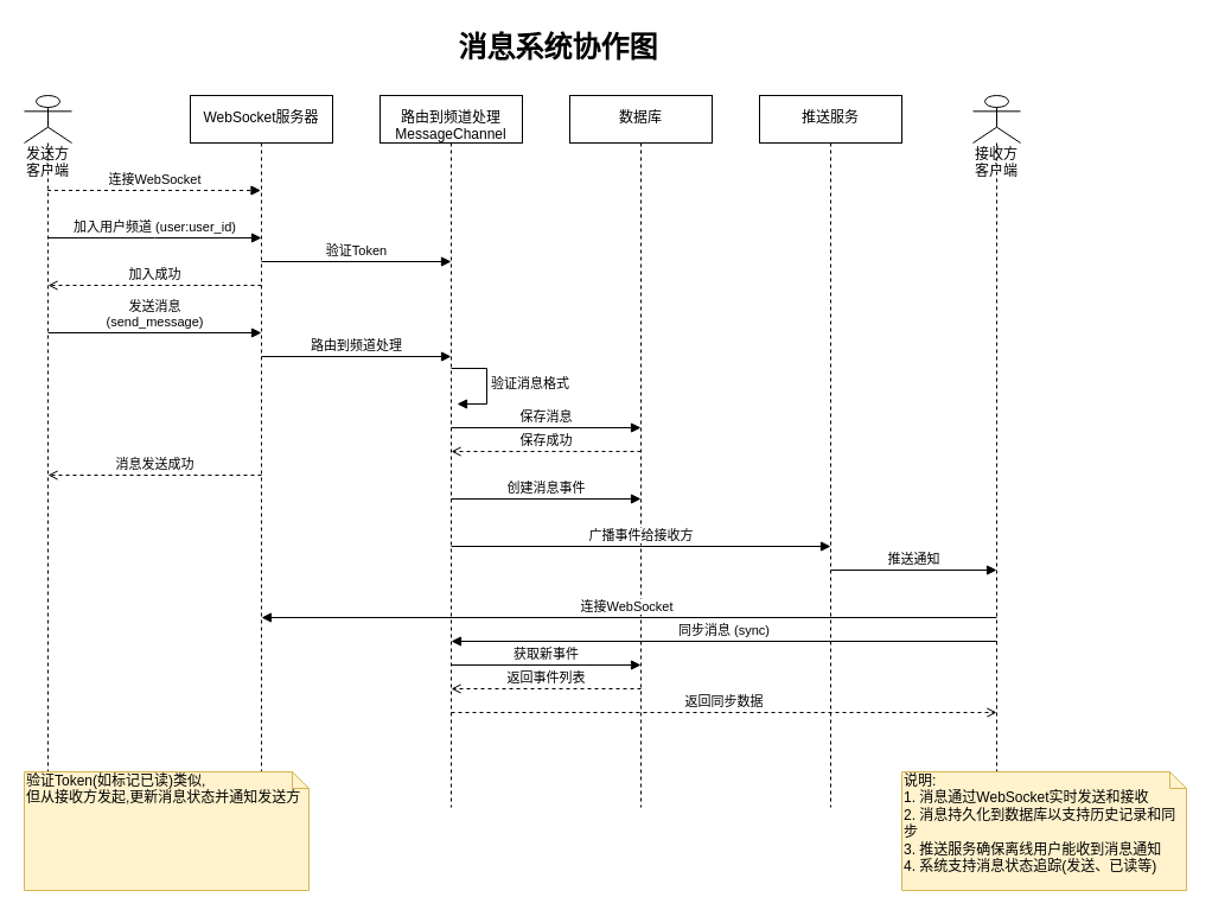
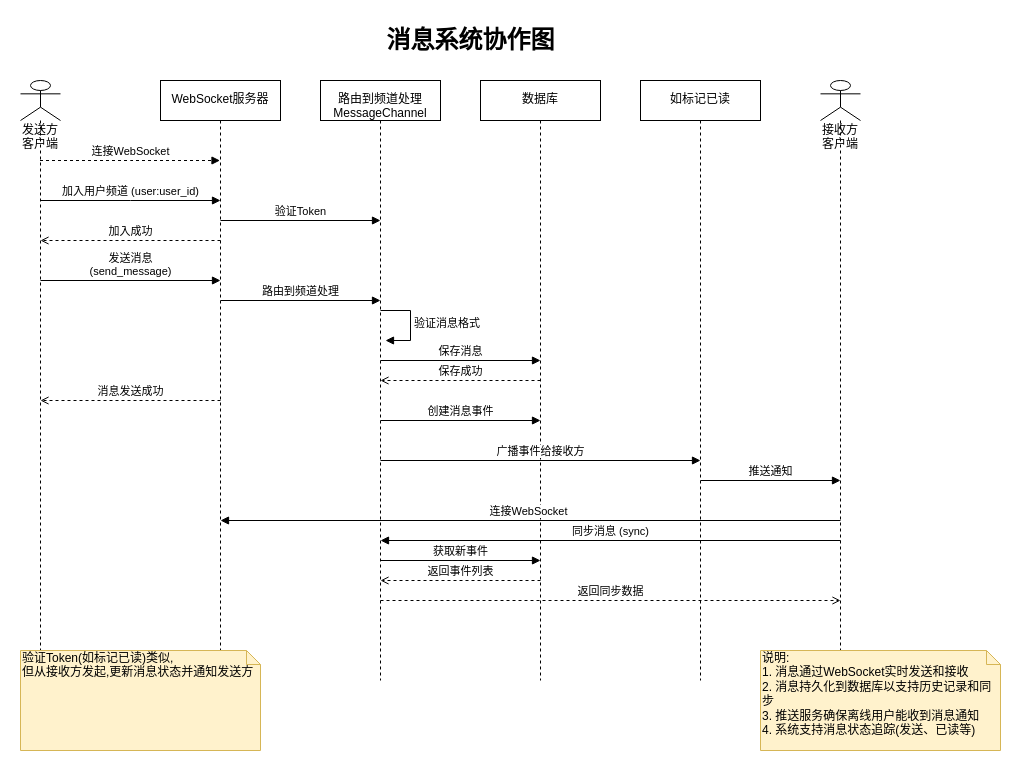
  <mxCell id="0" />
  <mxCell id="1" parent="0" />
  <mxCell id="2" value="发送方客户端" style="shape=umlLifeline;participant=umlActor;perimeter=lifelinePerimeter;whiteSpace=wrap;html=1;container=1;collapsible=0;recursiveResize=0;verticalAlign=top;spacingTop=36;outlineConnect=0;" parent="1" vertex="1"><mxGeometry x="20" y="80" width="40" height="600" as="geometry" /></mxCell>
  <mxCell id="3" value="接收方客户端" style="shape=umlLifeline;participant=umlActor;perimeter=lifelinePerimeter;whiteSpace=wrap;html=1;container=1;collapsible=0;recursiveResize=0;verticalAlign=top;spacingTop=36;outlineConnect=0;" parent="1" vertex="1"><mxGeometry x="820" y="80" width="40" height="600" as="geometry" /></mxCell>
  <mxCell id="4" value="WebSocket服务器" style="shape=umlLifeline;perimeter=lifelinePerimeter;whiteSpace=wrap;html=1;container=1;collapsible=0;recursiveResize=0;verticalAlign=top;spacingTop=5;outlineConnect=0;" parent="1" vertex="1"><mxGeometry x="160" y="80" width="120" height="600" as="geometry" /></mxCell>
  <mxCell id="5" value="路由到频道处理&#10;MessageChannel" style="shape=umlLifeline;perimeter=lifelinePerimeter;whiteSpace=wrap;html=1;container=1;collapsible=0;recursiveResize=0;verticalAlign=top;spacingTop=5;outlineConnect=0;" parent="1" vertex="1"><mxGeometry x="320" y="80" width="120" height="600" as="geometry" /></mxCell>
  <mxCell id="6" value="数据库" style="shape=umlLifeline;perimeter=lifelinePerimeter;whiteSpace=wrap;html=1;container=1;collapsible=0;recursiveResize=0;verticalAlign=top;spacingTop=5;outlineConnect=0;dashed=0;" parent="1" vertex="1"><mxGeometry x="480" y="80" width="120" height="600" as="geometry" /></mxCell>
- <mxCell id="7" value="推送服务" style="shape=umlLifeline;perimeter=lifelinePerimeter;whiteSpace=wrap;html=1;container=1;collapsible=0;recursiveResize=0;verticalAlign=top;spacingTop=5;outlineConnect=0;" parent="1" vertex="1"><mxGeometry x="640" y="80" width="120" height="600" as="geometry" /></mxCell>
+ <mxCell id="7" value="如标记已读" style="shape=umlLifeline;perimeter=lifelinePerimeter;whiteSpace=wrap;html=1;container=1;collapsible=0;recursiveResize=0;verticalAlign=top;spacingTop=5;outlineConnect=0;" parent="1" vertex="1"><mxGeometry x="640" y="80" width="120" height="600" as="geometry" /></mxCell>
  <mxCell id="8" value="连接WebSocket" style="html=1;verticalAlign=bottom;startArrow=none;endArrow=block;startSize=8;curved=0;rounded=0;dashed=1;" parent="1" source="2" target="4" edge="1"><mxGeometry relative="1" as="geometry"><mxPoint x="40" y="160" as="sourcePoint" /><Array as="points"><mxPoint x="130" y="160" /></Array><mxPoint as="offset" /></mxGeometry></mxCell>
  <mxCell id="9" value="加入用户频道 (user:user_id)" style="html=1;verticalAlign=bottom;startArrow=none;endArrow=block;startSize=8;curved=0;rounded=0;" parent="1" edge="1"><mxGeometry relative="1" as="geometry"><mxPoint x="40" y="200" as="sourcePoint" /><mxPoint x="220" y="200" as="targetPoint" /><Array as="points"><mxPoint x="130" y="200" /></Array></mxGeometry></mxCell>
  <mxCell id="10" value="验证Token" style="html=1;verticalAlign=bottom;startArrow=none;endArrow=block;startSize=8;curved=0;rounded=0;" parent="1" edge="1"><mxGeometry relative="1" as="geometry"><mxPoint x="220" y="220" as="sourcePoint" /><mxPoint x="380" y="220" as="targetPoint" /></mxGeometry></mxCell>
  <mxCell id="11" value="加入成功" style="html=1;verticalAlign=bottom;startArrow=none;endArrow=open;startSize=8;curved=0;rounded=0;dashed=1;" parent="1" edge="1"><mxGeometry relative="1" as="geometry"><mxPoint x="220" y="240" as="sourcePoint" /><mxPoint x="40" y="240" as="targetPoint" /></mxGeometry></mxCell>
  <mxCell id="12" value="发送消息&#10;(send_message)" style="html=1;verticalAlign=bottom;startArrow=none;endArrow=block;startSize=8;curved=0;rounded=0;" parent="1" edge="1"><mxGeometry relative="1" as="geometry"><mxPoint x="40" y="280" as="sourcePoint" /><mxPoint x="220" y="280" as="targetPoint" /></mxGeometry></mxCell>
  <mxCell id="13" value="路由到频道处理" style="html=1;verticalAlign=bottom;startArrow=none;endArrow=block;startSize=8;curved=0;rounded=0;" parent="1" edge="1"><mxGeometry relative="1" as="geometry"><mxPoint x="220" y="300" as="sourcePoint" /><mxPoint x="380" y="300" as="targetPoint" /></mxGeometry></mxCell>
  <mxCell id="14" value="验证消息格式" style="html=1;align=left;spacingLeft=2;endArrow=block;rounded=0;edgeStyle=orthogonalEdgeStyle;curved=0;rounded=0;" parent="1" edge="1"><mxGeometry relative="1" as="geometry"><mxPoint x="380" y="310" as="sourcePoint" /><Array as="points"><mxPoint x="410" y="310" /><mxPoint x="410" y="340" /></Array><mxPoint x="385" y="340" as="targetPoint" /></mxGeometry></mxCell>
  <mxCell id="15" value="保存消息" style="html=1;verticalAlign=bottom;startArrow=none;endArrow=block;startSize=8;curved=0;rounded=0;" parent="1" edge="1"><mxGeometry relative="1" as="geometry"><mxPoint x="380" y="360" as="sourcePoint" /><mxPoint x="540" y="360" as="targetPoint" /></mxGeometry></mxCell>
  <mxCell id="16" value="保存成功" style="html=1;verticalAlign=bottom;startArrow=none;endArrow=open;startSize=8;curved=0;rounded=0;dashed=1;" parent="1" edge="1"><mxGeometry relative="1" as="geometry"><mxPoint x="540" y="380" as="sourcePoint" /><mxPoint x="380" y="380" as="targetPoint" /></mxGeometry></mxCell>
  <mxCell id="17" value="消息发送成功" style="html=1;verticalAlign=bottom;startArrow=none;endArrow=open;startSize=8;curved=0;rounded=0;dashed=1;" parent="1" edge="1"><mxGeometry relative="1" as="geometry"><mxPoint x="220" y="400" as="sourcePoint" /><mxPoint x="40" y="400" as="targetPoint" /></mxGeometry></mxCell>
  <mxCell id="18" value="创建消息事件" style="html=1;verticalAlign=bottom;startArrow=none;endArrow=block;startSize=8;curved=0;rounded=0;" parent="1" edge="1"><mxGeometry relative="1" as="geometry"><mxPoint x="380" y="420" as="sourcePoint" /><mxPoint x="540" y="420" as="targetPoint" /></mxGeometry></mxCell>
  <mxCell id="19" value="广播事件给接收方" style="html=1;verticalAlign=bottom;startArrow=none;endArrow=block;startSize=8;curved=0;rounded=0;" parent="1" edge="1"><mxGeometry relative="1" as="geometry"><mxPoint x="380" y="460" as="sourcePoint" /><mxPoint x="700" y="460" as="targetPoint" /></mxGeometry></mxCell>
  <mxCell id="20" value="推送通知" style="html=1;verticalAlign=bottom;startArrow=none;endArrow=block;startSize=8;curved=0;rounded=0;" parent="1" edge="1"><mxGeometry relative="1" as="geometry"><mxPoint x="700" y="480" as="sourcePoint" /><mxPoint x="840" y="480" as="targetPoint" /></mxGeometry></mxCell>
  <mxCell id="21" value="连接WebSocket" style="html=1;verticalAlign=bottom;startArrow=none;endArrow=block;startSize=8;curved=0;rounded=0;" parent="1" edge="1"><mxGeometry x="0.006" relative="1" as="geometry"><mxPoint x="840" y="520" as="sourcePoint" /><mxPoint x="220" y="520" as="targetPoint" /><mxPoint as="offset" /></mxGeometry></mxCell>
  <mxCell id="22" value="同步消息 (sync)" style="html=1;verticalAlign=bottom;startArrow=none;endArrow=block;startSize=8;curved=0;rounded=0;" parent="1" edge="1"><mxGeometry relative="1" as="geometry"><mxPoint x="840" y="540" as="sourcePoint" /><mxPoint x="380" y="540" as="targetPoint" /></mxGeometry></mxCell>
  <mxCell id="23" value="获取新事件" style="html=1;verticalAlign=bottom;startArrow=none;endArrow=block;startSize=8;curved=0;rounded=0;" parent="1" edge="1"><mxGeometry relative="1" as="geometry"><mxPoint x="380" y="560" as="sourcePoint" /><mxPoint x="540" y="560" as="targetPoint" /></mxGeometry></mxCell>
  <mxCell id="24" value="返回事件列表" style="html=1;verticalAlign=bottom;startArrow=none;endArrow=open;startSize=8;curved=0;rounded=0;dashed=1;" parent="1" edge="1"><mxGeometry relative="1" as="geometry"><mxPoint x="540" y="580" as="sourcePoint" /><mxPoint x="380" y="580" as="targetPoint" /></mxGeometry></mxCell>
  <mxCell id="25" value="返回同步数据" style="html=1;verticalAlign=bottom;startArrow=none;endArrow=open;startSize=8;curved=0;rounded=0;dashed=1;" parent="1" edge="1"><mxGeometry relative="1" as="geometry"><mxPoint x="380" y="600" as="sourcePoint" /><mxPoint x="840" y="600" as="targetPoint" /></mxGeometry></mxCell>
  <mxCell id="26" value="消息系统协作图" style="text;strokeColor=none;fillColor=none;html=1;fontSize=24;fontStyle=1;verticalAlign=middle;align=center;" parent="1" vertex="1"><mxGeometry x="350" y="20" width="240" height="40" as="geometry" /></mxCell>
  <mxCell id="27" value="说明:&#10;1. 消息通过WebSocket实时发送和接收&#10;2. 消息持久化到数据库以支持历史记录和同步&#10;3. 推送服务确保离线用户能收到消息通知&#10;4. 系统支持消息状态追踪(发送、已读等)" style="shape=note;whiteSpace=wrap;html=1;size=14;verticalAlign=top;align=left;spacingTop=-6;fillColor=#fff2cc;strokeColor=#d6b656;" parent="1" vertex="1"><mxGeometry x="760" y="650" width="240" height="100" as="geometry" /></mxCell>
  <mxCell id="28" value="验证Token(如标记已读)类似,&#10;但从接收方发起,更新消息状态并通知发送方" style="shape=note;whiteSpace=wrap;html=1;size=14;verticalAlign=top;align=left;spacingTop=-6;fillColor=#fff2cc;strokeColor=#d6b656;" parent="1" vertex="1"><mxGeometry x="20" y="650" width="240" height="100" as="geometry" /></mxCell>
